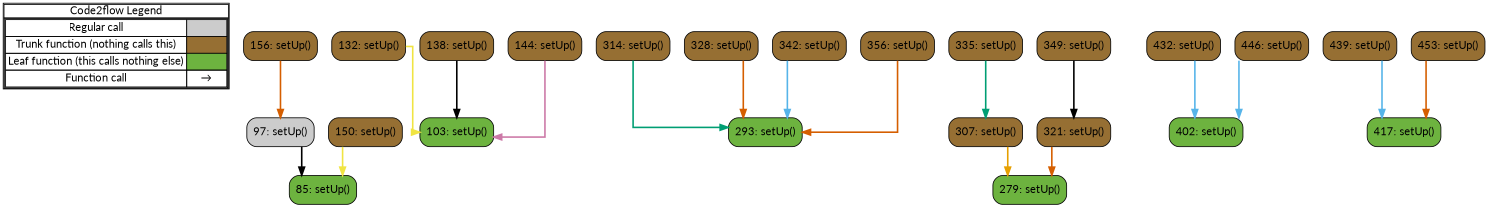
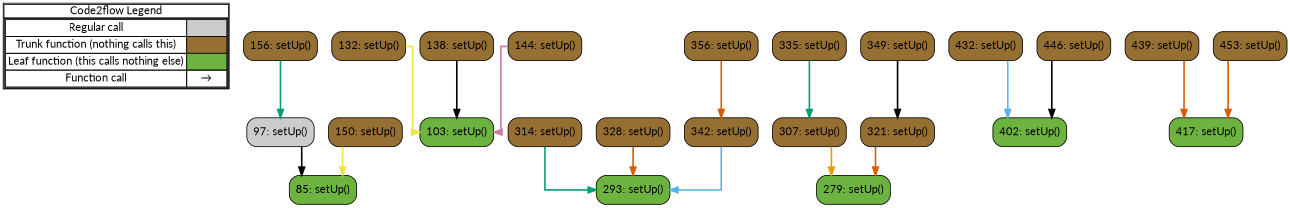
  digraph {
    concentrate=true
    fontname=Lato
    rankdir=TB
    splines=ortho
    node [fontname=Lato shape=rect fillcolor="#966F33" style="rounded,filled"]
    edge [color="#000000" fontname=Lato penwidth=2]
    n1 [label=<         <table cellspacing="0" cellpadding="0" border="1"><tr><td>Code2flow Legend</td></tr><tr><td>         <table cellspacing="0">         <tr><td>Regular call</td><td width="50px" bgcolor='#cccccc'></td></tr>         <tr><td>Trunk function (nothing calls this)</td><td bgcolor='#966F33'></td></tr>         <tr><td>Leaf function (this calls nothing else)</td><td bgcolor='#6db33f'></td></tr>         <tr><td>Function call</td><td><font color='black'>&#8594;</font></td></tr>         </table></td></tr></table>         > margin=0 shape=none fillcolor="" style=""]
    n2 [fillcolor="#6db33f" label="85: setUp()"]
    n3 [fillcolor="#cccccc" label="97: setUp()"]
    n4 [fillcolor="#6db33f" label="103: setUp()"]
    n5 [label="132: setUp()"]
    n6 [label="138: setUp()"]
    n7 [label="144: setUp()"]
    n8 [label="314: setUp()"]
    n9 [label="150: setUp()"]
    n10 [label="156: setUp()"]
    n11 [fillcolor="#6db33f" label="279: setUp()"]
    n12 [fillcolor="#6db33f" label="293: setUp()"]
    n13 [label="307: setUp()"]
    n14 [label="321: setUp()"]
    n15 [label="328: setUp()"]
    n16 [label="335: setUp()"]
    n17 [label="342: setUp()"]
    n18 [label="349: setUp()"]
    n19 [label="356: setUp()"]
    n20 [fillcolor="#6db33f" label="402: setUp()"]
    n21 [fillcolor="#6db33f" label="417: setUp()"]
    n22 [label="432: setUp()"]
    n23 [label="439: setUp()"]
    n24 [label="446: setUp()"]
    n25 [label="453: setUp()"]
    subgraph sub_1 {
      label=legend
      rank=min
      n1
    }
    subgraph sub_2 {
      label="File: test_kdtree"
      style=dotted
      subgraph sub_3 {
        label="Class: test_random"
        style=dotted
        n2
      }
      subgraph sub_4 {
        label="Class: test_random_far"
        style=dotted
        n3
      }
      subgraph sub_5 {
        label="Class: test_small"
        style=dotted
        n4
      }
      subgraph sub_6 {
        label="Class: test_small_nonleaf"
        style=dotted
        n5
      }
      subgraph sub_7 {
        label="Class: test_small_compiled"
        style=dotted
        n6
      }
      subgraph sub_8 {
        label="Class: test_small_nonleaf_compiled"
        style=dotted
        n7
      }
      subgraph sub_9 {
        label="Class: test_random_ball_approx_compiled"
        style=dotted
        n8
      }
      subgraph sub_10 {
        label="Class: test_random_compiled"
        style=dotted
        n9
      }
      subgraph sub_11 {
        label="Class: test_random_far_compiled"
        style=dotted
        n10
      }
      subgraph sub_12 {
        label="Class: test_random_ball"
        style=dotted
        n11
      }
      subgraph sub_13 {
        label="Class: test_random_ball_compiled"
        style=dotted
        n12
      }
      subgraph sub_14 {
        label="Class: test_random_ball_approx"
        style=dotted
        n13
      }
      subgraph sub_15 {
        label="Class: test_random_ball_far"
        style=dotted
        n14
      }
      subgraph sub_16 {
        label="Class: test_random_ball_far_compiled"
        style=dotted
        n15
      }
      subgraph sub_17 {
        label="Class: test_random_ball_l1"
        style=dotted
        n16
      }
      subgraph sub_18 {
        label="Class: test_random_ball_l1_compiled"
        style=dotted
        n17
      }
      subgraph sub_19 {
        label="Class: test_random_ball_linf"
        style=dotted
        n18
      }
      subgraph sub_20 {
        label="Class: test_random_ball_linf_compiled"
        style=dotted
        n19
      }
      subgraph sub_21 {
        label="Class: test_two_random_trees"
        style=dotted
        n20
      }
      subgraph sub_22 {
        label="Class: test_two_random_trees_compiled"
        style=dotted
        n21
      }
      subgraph sub_23 {
        label="Class: test_two_random_trees_far"
        style=dotted
        n22
      }
      subgraph sub_24 {
        label="Class: test_two_random_trees_far_compiled"
        style=dotted
        n23
      }
      subgraph sub_25 {
        label="Class: test_two_random_trees_linf"
        style=dotted
        n24
      }
      subgraph sub_26 {
        label="Class: test_two_random_trees_linf_compiled"
        style=dotted
        n25
      }
    }
    n3 -> n2
    n5 -> n4 [color="#F0E442"]
    n6 -> n4
    n7 -> n4 [color="#CC79A7"]
    n8 -> n12 [color="#009E73"]
    n9 -> n2 [color="#F0E442"]
-   n10 -> n3 [color="#D55E00"]
+   n10 -> n3 [color="#009E73"]
    n13 -> n11 [color="#E69F00"]
    n14 -> n11 [color="#D55E00"]
    n15 -> n12 [color="#D55E00"]
    n16 -> n13 [color="#009E73"]
    n17 -> n12 [color="#56B4E9"]
    n18 -> n14
-   n19 -> n12 [color="#D55E00"]
+   n19 -> n17 [color="#D55E00"]
    n22 -> n20 [color="#56B4E9"]
-   n23 -> n21 [color="#56B4E9"]
-   n24 -> n20 [color="#56B4E9"]
+   n23 -> n21 [color="#D55E00"]
+   n24 -> n20
    n25 -> n21 [color="#D55E00"]
  }
